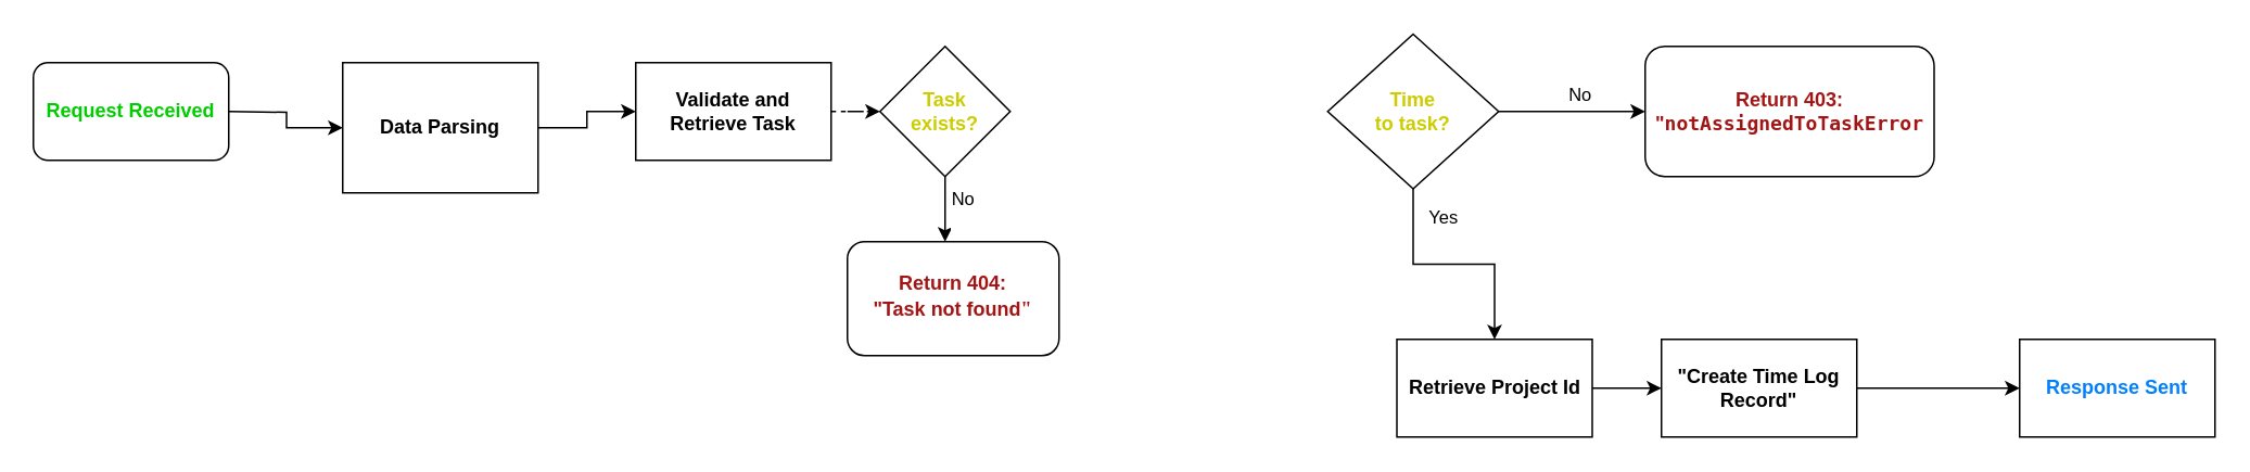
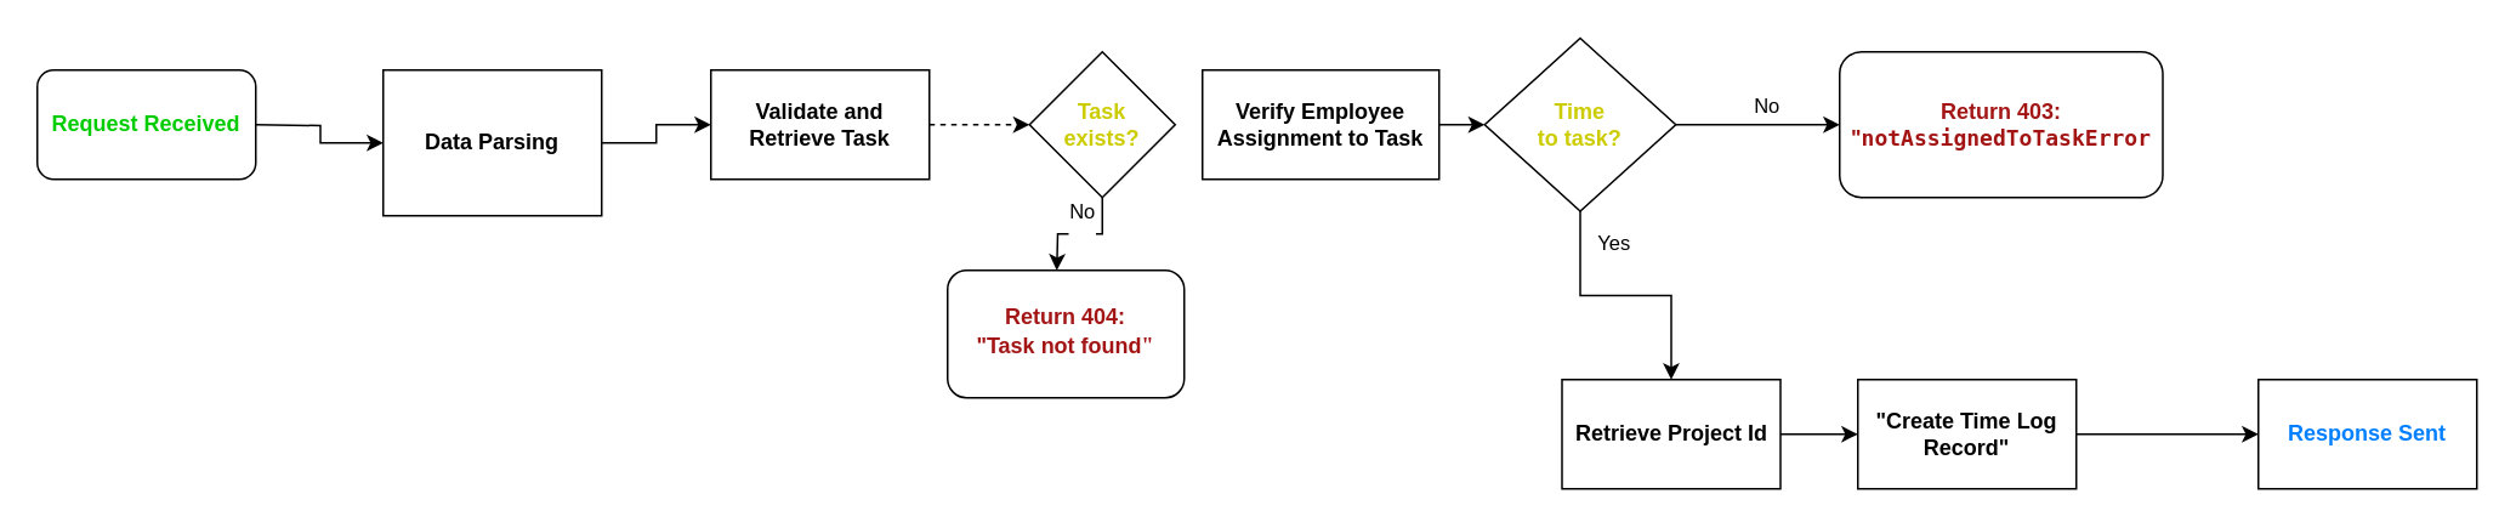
  <mxCell id="0" />
  <mxCell id="1" parent="0" />
  <mxCell id="2" value="" style="edgeStyle=orthogonalEdgeStyle;rounded=0;orthogonalLoop=1;jettySize=auto;html=1;" parent="1" target="4" edge="1"><mxGeometry relative="1" as="geometry"><mxPoint x="140" y="68" as="sourcePoint" /></mxGeometry></mxCell>
  <mxCell id="3" value="" style="edgeStyle=orthogonalEdgeStyle;rounded=0;orthogonalLoop=1;jettySize=auto;html=1;" parent="1" source="4" target="6" edge="1"><mxGeometry relative="1" as="geometry" /></mxCell>
  <mxCell id="4" value="&lt;b&gt;Data Parsing&lt;/b&gt;" style="rounded=0;whiteSpace=wrap;html=1;" parent="1" vertex="1"><mxGeometry x="210" y="38" width="120" height="80" as="geometry" /></mxCell>
  <mxCell id="5" value="" style="edgeStyle=orthogonalEdgeStyle;rounded=0;orthogonalLoop=1;jettySize=auto;html=1;dashed=1;" edge="1" parent="1" source="6" target="16"><mxGeometry relative="1" as="geometry" /></mxCell>
  <mxCell id="6" value="&lt;b&gt;Validate and Retrieve Task&lt;/b&gt;" style="rounded=0;whiteSpace=wrap;html=1;" parent="1" vertex="1"><mxGeometry x="390" y="38" width="120" height="60" as="geometry" /></mxCell>
  <mxCell id="7" value="" style="edgeStyle=orthogonalEdgeStyle;rounded=0;orthogonalLoop=1;jettySize=auto;html=1;" parent="1" source="12" target="11" edge="1"><mxGeometry relative="1" as="geometry" /></mxCell>
+ <mxCell id="8" value="" style="edgeStyle=orthogonalEdgeStyle;rounded=0;orthogonalLoop=1;jettySize=auto;html=1;" edge="1" parent="1" source="9" target="21"><mxGeometry relative="1" as="geometry" /></mxCell>
+ <mxCell id="9" value="&lt;b&gt;Verify Employee Assignment to Task&lt;/b&gt;" style="rounded=0;whiteSpace=wrap;html=1;" parent="1" vertex="1"><mxGeometry x="660" y="38" width="130" height="60" as="geometry" /></mxCell>
  <mxCell id="10" value="" style="edgeStyle=orthogonalEdgeStyle;rounded=0;orthogonalLoop=1;jettySize=auto;html=1;" edge="1" parent="1" source="11" target="13"><mxGeometry relative="1" as="geometry" /></mxCell>
  <mxCell id="11" value="&lt;b&gt;&quot;Create Time Log Record&quot;&lt;/b&gt;" style="rounded=0;whiteSpace=wrap;html=1;" parent="1" vertex="1"><mxGeometry x="1020" y="208" width="120" height="60" as="geometry" /></mxCell>
  <mxCell id="12" value="&lt;b&gt;Retrieve Project Id&lt;/b&gt;" style="rounded=0;whiteSpace=wrap;html=1;" vertex="1" parent="1"><mxGeometry x="857.5" y="208" width="120" height="60" as="geometry" /></mxCell>
  <mxCell id="13" value="&lt;b&gt;&lt;font color=&quot;#007fff&quot;&gt;Response Sent&lt;/font&gt;&lt;/b&gt;" style="rounded=0;whiteSpace=wrap;html=1;" vertex="1" parent="1"><mxGeometry x="1240" y="208" width="120" height="60" as="geometry" /></mxCell>
  <mxCell id="14" style="edgeStyle=orthogonalEdgeStyle;rounded=0;orthogonalLoop=1;jettySize=auto;html=1;exitX=0.5;exitY=1;exitDx=0;exitDy=0;" edge="1" parent="1" source="16"><mxGeometry relative="1" as="geometry"><mxPoint x="580" y="148" as="targetPoint" /></mxGeometry></mxCell>
  <mxCell id="15" value="No&lt;div&gt;&lt;br&gt;&lt;/div&gt;" style="edgeLabel;html=1;align=center;verticalAlign=middle;resizable=0;points=[];" vertex="1" connectable="0" parent="14"><mxGeometry x="0.309" relative="1" as="geometry"><mxPoint x="10" y="-6" as="offset" /></mxGeometry></mxCell>
- <mxCell id="16" value="&lt;b&gt;&lt;font color=&quot;#cccc00&quot;&gt;Task &lt;br&gt;exists?&lt;/font&gt;&lt;/b&gt;" style="rhombus;whiteSpace=wrap;html=1;" vertex="1" parent="1"><mxGeometry x="540" y="28" width="80" height="80" as="geometry" /></mxCell>
+ <mxCell id="16" value="&lt;b&gt;&lt;font color=&quot;#cccc00&quot;&gt;Task &lt;br&gt;exists?&lt;/font&gt;&lt;/b&gt;" style="rhombus;whiteSpace=wrap;html=1;" vertex="1" parent="1"><mxGeometry x="565" y="28" width="80" height="80" as="geometry" /></mxCell>
  <mxCell id="17" value="&lt;b&gt;&lt;font color=&quot;#00cc00&quot;&gt;Request Received&lt;/font&gt;&lt;/b&gt;" style="rounded=1;whiteSpace=wrap;html=1;" vertex="1" parent="1"><mxGeometry x="20" y="38" width="120" height="60" as="geometry" /></mxCell>
  <mxCell id="18" value="&lt;font face=&quot;Helvetica&quot; style=&quot;font-size: 12px;&quot; color=&quot;#a31515&quot;&gt;&lt;b style=&quot;&quot;&gt;Return 404:&lt;br&gt;&lt;/b&gt;&lt;/font&gt;&lt;div style=&quot;color: rgb(59, 59, 59); background-color: rgb(255, 255, 255); line-height: 19px; white-space: pre;&quot;&gt;&lt;span style=&quot;color: rgb(163, 21, 21);&quot;&gt;&lt;b style=&quot;&quot;&gt;&lt;font face=&quot;Helvetica&quot; style=&quot;font-size: 12px;&quot;&gt;&quot;Task not found&lt;/font&gt;&lt;font face=&quot;BzaX9oFdr3tNfbeXlOnq&quot; style=&quot;font-size: 12px;&quot;&gt;&quot;&lt;/font&gt;&lt;/b&gt;&lt;/span&gt;&lt;/div&gt;" style="rounded=1;whiteSpace=wrap;html=1;" vertex="1" parent="1"><mxGeometry x="520" y="148" width="130" height="70" as="geometry" /></mxCell>
  <mxCell id="19" value="Yes&lt;div&gt;&lt;br&gt;&lt;/div&gt;" style="edgeStyle=orthogonalEdgeStyle;rounded=0;orthogonalLoop=1;jettySize=auto;html=1;" edge="1" parent="1" source="21" target="12"><mxGeometry x="-0.081" y="23" relative="1" as="geometry"><mxPoint y="1" as="offset" /></mxGeometry></mxCell>
  <mxCell id="20" value="No" style="edgeStyle=orthogonalEdgeStyle;rounded=0;orthogonalLoop=1;jettySize=auto;html=1;" edge="1" parent="1" source="21" target="22"><mxGeometry x="0.103" y="10" relative="1" as="geometry"><mxPoint as="offset" /></mxGeometry></mxCell>
  <mxCell id="21" value="&lt;b&gt;&lt;font color=&quot;#cccc00&quot;&gt;Time &lt;br&gt;to task?&lt;/font&gt;&lt;/b&gt;" style="rhombus;whiteSpace=wrap;html=1;" vertex="1" parent="1"><mxGeometry x="815" y="20.5" width="105" height="95" as="geometry" /></mxCell>
  <mxCell id="22" value="&lt;font color=&quot;#a31515&quot;&gt;&lt;b&gt;Return 403: &quot;&lt;span style=&quot;background-color: rgb(255, 255, 255); font-family: &amp;quot;Droid Sans Mono&amp;quot;, &amp;quot;monospace&amp;quot;, monospace; white-space: pre;&quot;&gt;&lt;font style=&quot;font-size: 12px;&quot;&gt;notAssignedToTaskError&lt;/font&gt;&lt;/span&gt;&lt;/b&gt;&lt;/font&gt;" style="rounded=1;whiteSpace=wrap;html=1;" vertex="1" parent="1"><mxGeometry x="1010" y="28" width="177.5" height="80" as="geometry" /></mxCell>
